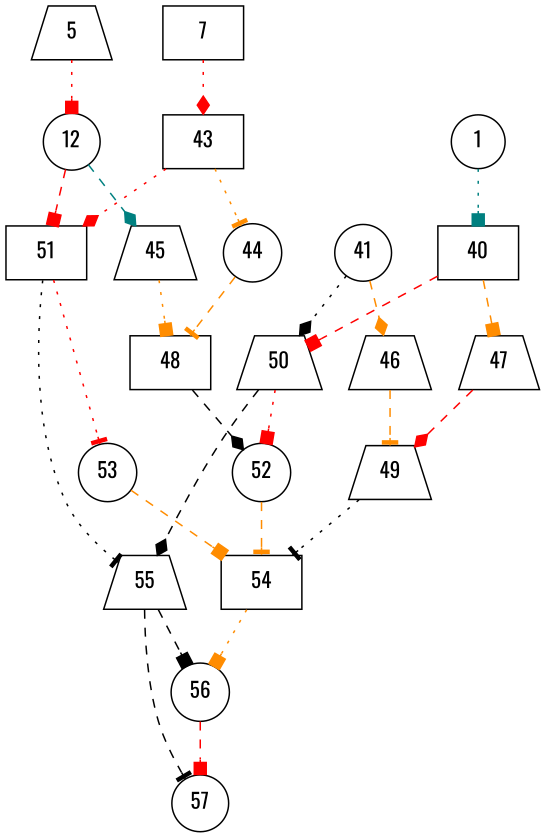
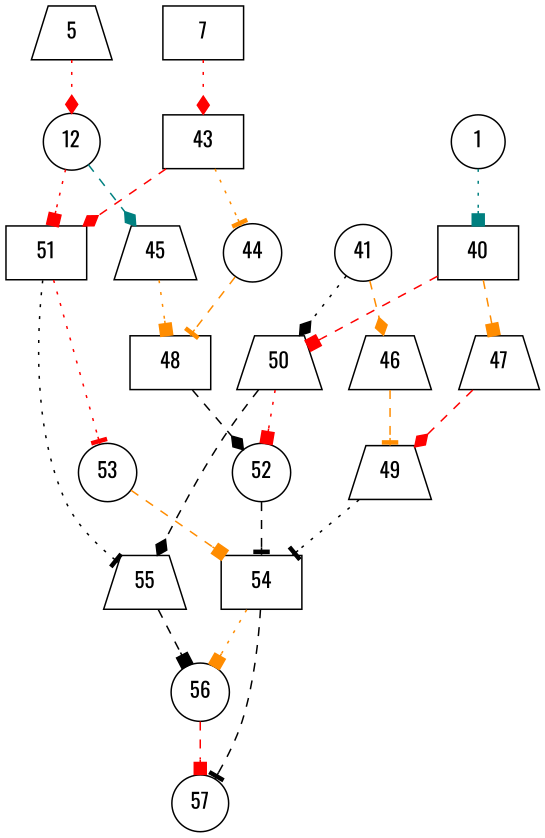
  digraph {
    fontname=Oswald
    node [fontname=Oswald shape=circle]
    edge [arrowhead=box color=red fontname=Oswald style=dashed]
    40 [shape=box]
    1
    47 [shape=trapezium]
    50 [shape=trapezium]
    5 [shape=trapezium]
    n6 [label=12]
    45 [shape=trapezium]
    51 [shape=box]
    7 [shape=box]
    43 [shape=box]
    44
    49 [shape=trapezium]
    52
    55 [shape=trapezium]
    41
    46 [shape=trapezium]
    48 [shape=box]
    53
    54 [shape=box]
    56
    57
    40 -> 47 [color=darkorange]
    40 -> 50
    1 -> 40 [color=teal style=dotted]
    47 -> 49 [arrowhead=diamond]
    50 -> 52 [style=dotted]
    50 -> 55 [arrowhead=diamond color=black]
-   5 -> n6 [style=dotted]
+   5 -> n6 [arrowhead=diamond style=dotted]
    n6 -> 45 [arrowhead=diamond color=teal]
-   n6 -> 51
+   n6 -> 51 [style=dotted]
    45 -> 48 [color=darkorange style=dotted]
    51 -> 55 [arrowhead=tee color=black style=dotted]
    51 -> 53 [arrowhead=tee style=dotted]
    7 -> 43 [arrowhead=diamond style=dotted]
-   43 -> 51 [arrowhead=diamond style=dotted]
+   43 -> 51 [arrowhead=diamond]
    43 -> 44 [arrowhead=tee color=darkorange style=dotted]
    44 -> 48 [arrowhead=tee color=darkorange]
    49 -> 54 [arrowhead=tee color=black style=dotted]
-   52 -> 54 [arrowhead=tee color=darkorange]
+   52 -> 54 [arrowhead=tee color=black]
    55 -> 56 [color=black]
-   55 -> 57 [arrowhead=tee color=black]
+   54 -> 57 [arrowhead=tee color=black]
    41 -> 50 [arrowhead=diamond color=black style=dotted]
    41 -> 46 [arrowhead=diamond color=darkorange]
    46 -> 49 [arrowhead=tee color=darkorange]
    48 -> 52 [arrowhead=diamond color=black]
    53 -> 54 [color=darkorange]
    54 -> 56 [color=darkorange style=dotted]
    56 -> 57
  }
